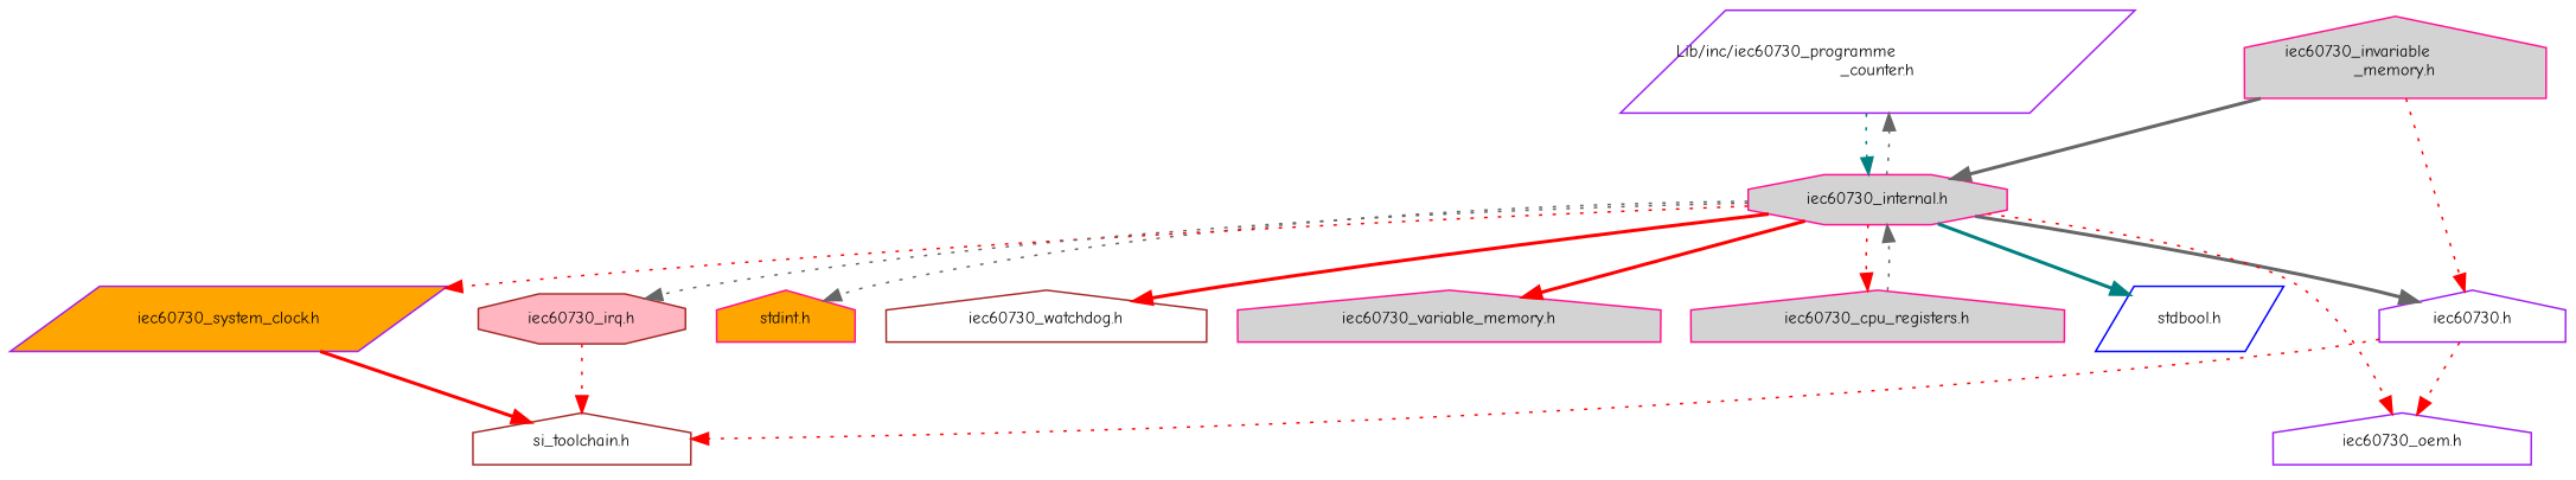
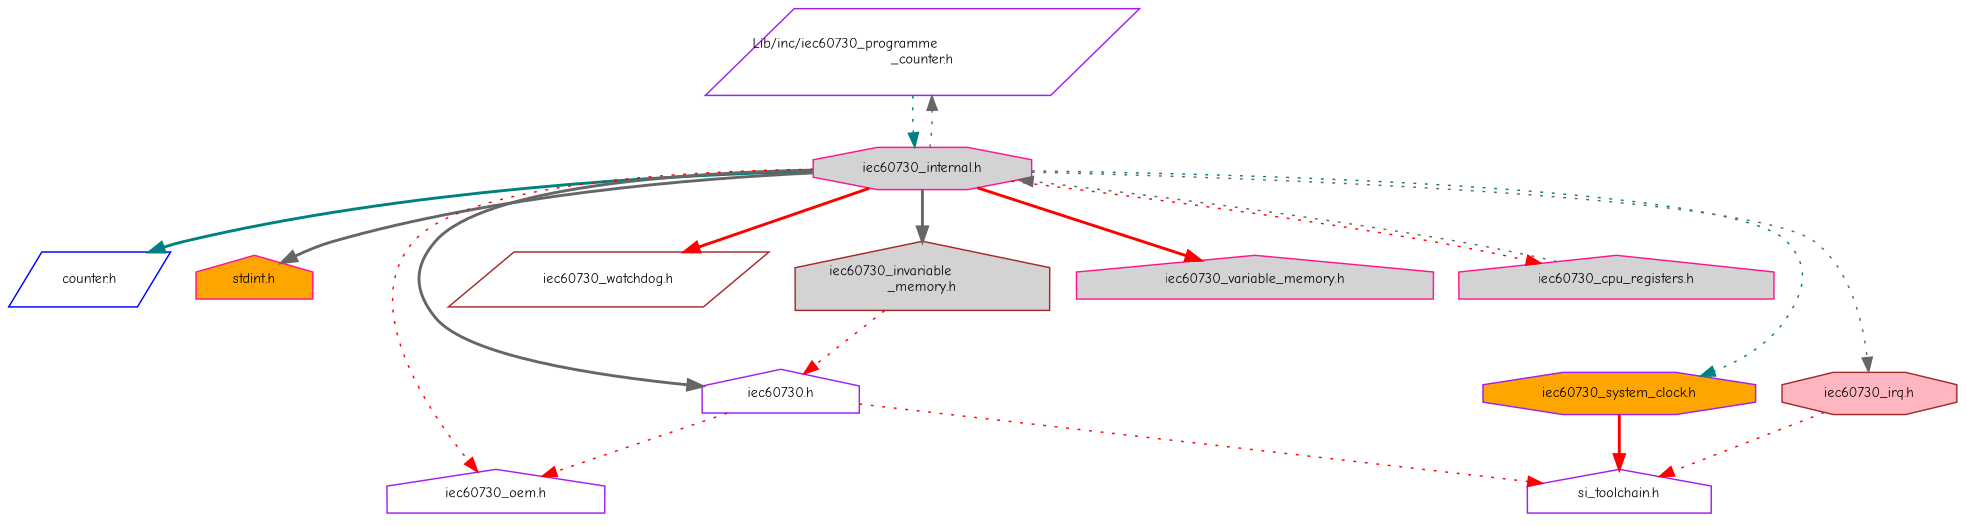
  digraph {
    fontname="Comic Neue"
    node [color=deeppink fillcolor=white fontname="Comic Neue" fontsize=10 shape=house style=filled]
    edge [color=red fontname="Comic Neue" fontsize=10 labelfontname=Helvetica labelfontsize=10 style=dotted]
    n1 [color=purple fontcolor=black height=0.2 label="Lib/inc/iec60730_programme\l_counter.h" shape=parallelogram width=0.4]
    n2 [fillcolor=lightgrey height=0.2 label="iec60730_internal.h" shape=octagon width=0.4]
-   n3 [color=blue height=0.2 label="stdbool.h" shape=parallelogram width=0.4]
+   n3 [color=blue height=0.2 label="counter.h" shape=parallelogram width=0.4]
    n4 [fillcolor=orange height=0.2 label="stdint.h" width=0.4]
    n5 [color=purple height=0.2 label="iec60730.h" width=0.4]
    n6 [color=purple height=0.2 label="iec60730_oem.h" width=0.4]
-   n7 [color=brown height=0.2 label="iec60730_watchdog.h" width=0.4]
-   n8 [fillcolor=lightgrey height=0.2 label="iec60730_invariable\l_memory.h" width=0.4]
+   n7 [color=brown height=0.2 label="iec60730_watchdog.h" shape=parallelogram width=0.4]
+   n8 [color=brown fillcolor=lightgrey height=0.2 label="iec60730_invariable\l_memory.h" width=0.4]
    n9 [fillcolor=lightgrey height=0.2 label="iec60730_variable_memory.h" width=0.4]
    n10 [fillcolor=lightgrey height=0.2 label="iec60730_cpu_registers.h" width=0.4]
-   n11 [color=purple fillcolor=orange height=0.2 label="iec60730_system_clock.h" shape=parallelogram width=0.4]
+   n11 [color=purple fillcolor=orange height=0.2 label="iec60730_system_clock.h" shape=octagon width=0.4]
    n12 [color=brown fillcolor=lightpink height=0.2 label="iec60730_irq.h" shape=octagon width=0.4]
-   n13 [color=brown height=0.2 label="si_toolchain.h" width=0.4]
+   n13 [color=purple height=0.2 label="si_toolchain.h" width=0.4]
    n1 -> n2 [color=teal]
    n2 -> n1 [color=gray40]
    n2 -> n3 [color=teal style=bold]
-   n2 -> n4 [color=gray40]
+   n2 -> n4 [color=gray40 style=bold]
    n2 -> n5 [color=gray40 style=bold]
    n2 -> n6
    n2 -> n7 [style=bold]
-   n8 -> n2 [color=gray40 style=bold]
+   n2 -> n8 [color=gray40 style=bold]
    n2 -> n9 [style=bold]
    n2 -> n10
-   n2 -> n11
+   n2 -> n11 [color=teal]
    n2 -> n12 [color=gray40]
    n5 -> n6
    n5 -> n13
    n8 -> n5
    n10 -> n2 [color=gray40]
    n11 -> n13 [style=bold]
    n12 -> n13
  }
